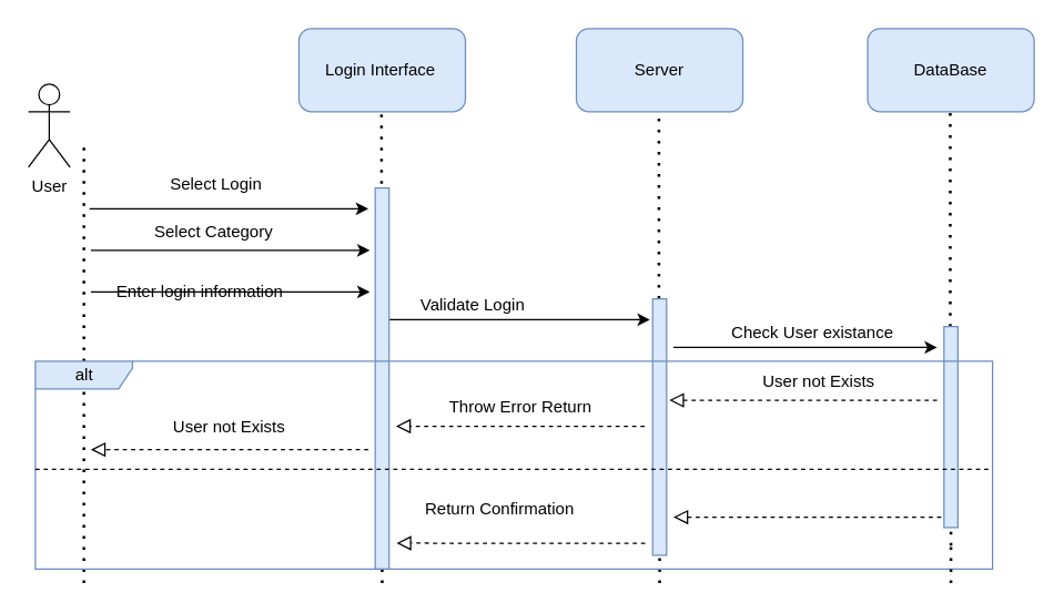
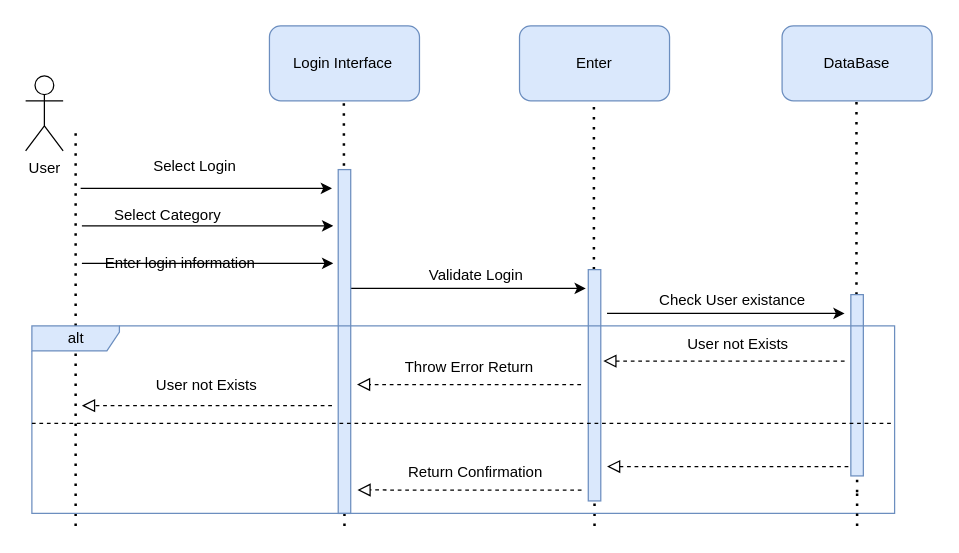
  <mxCell id="0" />
  <mxCell id="1" parent="0" />
  <mxCell id="2" value="User" style="shape=umlActor;verticalLabelPosition=bottom;verticalAlign=top;html=1;outlineConnect=0;" parent="1" vertex="1"><mxGeometry x="20" y="60" width="30" height="60" as="geometry" /></mxCell>
  <mxCell id="3" value="" style="endArrow=none;dashed=1;html=1;dashPattern=1 3;strokeWidth=2;entryX=0.5;entryY=1.333;entryDx=0;entryDy=0;entryPerimeter=0;" parent="1" edge="1"><mxGeometry width="50" height="50" relative="1" as="geometry"><mxPoint x="60" y="420" as="sourcePoint" /><mxPoint x="60" y="102.98" as="targetPoint" /><Array as="points" /></mxGeometry></mxCell>
  <mxCell id="4" value="" style="endArrow=classic;html=1;" parent="1" edge="1"><mxGeometry width="50" height="50" relative="1" as="geometry"><mxPoint x="64" y="150" as="sourcePoint" /><mxPoint x="265" y="150" as="targetPoint" /><Array as="points" /></mxGeometry></mxCell>
  <mxCell id="5" value="" style="rounded=1;whiteSpace=wrap;html=1;fillColor=#dae8fc;strokeColor=#6c8ebf;" parent="1" vertex="1"><mxGeometry x="215" y="20" width="120" height="60" as="geometry" /></mxCell>
  <mxCell id="6" value="" style="rounded=1;whiteSpace=wrap;html=1;fillColor=#dae8fc;strokeColor=#6c8ebf;" parent="1" vertex="1"><mxGeometry x="415" y="20" width="120" height="60" as="geometry" /></mxCell>
  <mxCell id="7" value="DataBase" style="rounded=1;whiteSpace=wrap;html=1;fillColor=#dae8fc;strokeColor=#6c8ebf;" parent="1" vertex="1"><mxGeometry x="625" y="20" width="120" height="60" as="geometry" /></mxCell>
  <mxCell id="8" value="Login Interface" style="text;html=1;align=center;verticalAlign=middle;whiteSpace=wrap;rounded=0;" parent="1" vertex="1"><mxGeometry x="229" y="35" width="90" height="30" as="geometry" /></mxCell>
- <mxCell id="9" value="Server" style="text;html=1;strokeColor=none;fillColor=none;align=center;verticalAlign=middle;whiteSpace=wrap;rounded=0;" parent="1" vertex="1"><mxGeometry x="445" y="35" width="60" height="30" as="geometry" /></mxCell>
+ <mxCell id="9" value="Enter" style="text;html=1;strokeColor=none;fillColor=none;align=center;verticalAlign=middle;whiteSpace=wrap;rounded=0;" parent="1" vertex="1"><mxGeometry x="445" y="35" width="60" height="30" as="geometry" /></mxCell>
  <mxCell id="10" value="" style="endArrow=none;dashed=1;html=1;dashPattern=1 3;strokeWidth=2;" parent="1" edge="1"><mxGeometry width="50" height="50" relative="1" as="geometry"><mxPoint x="275" y="420" as="sourcePoint" /><mxPoint x="274.5" y="80" as="targetPoint" /><Array as="points" /></mxGeometry></mxCell>
  <mxCell id="11" value="" style="endArrow=none;dashed=1;html=1;dashPattern=1 3;strokeWidth=2;startArrow=none;" parent="1" source="24" edge="1"><mxGeometry width="50" height="50" relative="1" as="geometry"><mxPoint x="475" y="590" as="sourcePoint" /><mxPoint x="474.5" y="80" as="targetPoint" /><Array as="points" /></mxGeometry></mxCell>
  <mxCell id="12" value="" style="endArrow=none;dashed=1;html=1;dashPattern=1 3;strokeWidth=2;startArrow=none;" parent="1" source="26" edge="1"><mxGeometry width="50" height="50" relative="1" as="geometry"><mxPoint x="685" y="540" as="sourcePoint" /><mxPoint x="684.5" y="80" as="targetPoint" /><Array as="points" /></mxGeometry></mxCell>
  <mxCell id="13" value="" style="endArrow=classic;html=1;" parent="1" edge="1"><mxGeometry width="50" height="50" relative="1" as="geometry"><mxPoint x="65" y="180" as="sourcePoint" /><mxPoint x="266" y="180" as="targetPoint" /><Array as="points" /></mxGeometry></mxCell>
  <mxCell id="14" value="" style="endArrow=classic;html=1;" parent="1" edge="1"><mxGeometry width="50" height="50" relative="1" as="geometry"><mxPoint x="65" y="210" as="sourcePoint" /><mxPoint x="266" y="210" as="targetPoint" /><Array as="points" /></mxGeometry></mxCell>
  <mxCell id="15" value="Select Login" style="text;html=1;align=center;verticalAlign=middle;resizable=0;points=[];autosize=1;strokeColor=none;fillColor=none;" parent="1" vertex="1"><mxGeometry x="110" y="118" width="90" height="30" as="geometry" /></mxCell>
- <mxCell id="16" value="Select Category&amp;nbsp;" style="text;html=1;align=center;verticalAlign=middle;resizable=0;points=[];autosize=1;strokeColor=none;fillColor=none;" parent="1" vertex="1"><mxGeometry x="100" y="152" width="110" height="30" as="geometry" /></mxCell>
+ <mxCell id="16" value="Select Category&amp;nbsp;" style="text;html=1;align=center;verticalAlign=middle;resizable=0;points=[];autosize=1;strokeColor=none;fillColor=none;" parent="1" vertex="1"><mxGeometry x="80" y="157" width="110" height="30" as="geometry" /></mxCell>
  <mxCell id="17" value="Enter login information&amp;nbsp;" style="text;html=1;align=center;verticalAlign=middle;resizable=0;points=[];autosize=1;strokeColor=none;fillColor=none;" parent="1" vertex="1"><mxGeometry x="70" y="195" width="150" height="30" as="geometry" /></mxCell>
  <mxCell id="18" value="" style="endArrow=classic;html=1;" parent="1" edge="1"><mxGeometry width="50" height="50" relative="1" as="geometry"><mxPoint x="278" y="230" as="sourcePoint" /><mxPoint x="468" y="230" as="targetPoint" /><Array as="points" /></mxGeometry></mxCell>
- <mxCell id="19" value="Validate Login" style="text;html=1;align=center;verticalAlign=middle;resizable=0;points=[];autosize=1;strokeColor=none;fillColor=none;" parent="1" vertex="1"><mxGeometry x="290" y="205" width="100" height="30" as="geometry" /></mxCell>
+ <mxCell id="19" value="Validate Login" style="text;html=1;align=center;verticalAlign=middle;resizable=0;points=[];autosize=1;strokeColor=none;fillColor=none;" parent="1" vertex="1"><mxGeometry x="330" y="205" width="100" height="30" as="geometry" /></mxCell>
  <mxCell id="20" value="" style="endArrow=classic;html=1;" parent="1" edge="1"><mxGeometry width="50" height="50" relative="1" as="geometry"><mxPoint x="485" y="250" as="sourcePoint" /><mxPoint x="675" y="250" as="targetPoint" /><Array as="points" /></mxGeometry></mxCell>
  <mxCell id="21" value="Check User existance" style="text;html=1;align=center;verticalAlign=middle;resizable=0;points=[];autosize=1;strokeColor=none;fillColor=none;" parent="1" vertex="1"><mxGeometry x="515" y="225" width="140" height="30" as="geometry" /></mxCell>
  <mxCell id="22" value="" style="html=1;points=[];perimeter=orthogonalPerimeter;fillColor=#dae8fc;strokeColor=#6c8ebf;" parent="1" vertex="1"><mxGeometry x="270" y="135" width="10" height="275" as="geometry" /></mxCell>
  <mxCell id="23" value="" style="endArrow=none;dashed=1;html=1;dashPattern=1 3;strokeWidth=2;" parent="1" target="24" edge="1"><mxGeometry width="50" height="50" relative="1" as="geometry"><mxPoint x="475" y="420" as="sourcePoint" /><mxPoint x="474.5" y="80" as="targetPoint" /><Array as="points" /></mxGeometry></mxCell>
  <mxCell id="24" value="" style="html=1;points=[];perimeter=orthogonalPerimeter;fillColor=#dae8fc;strokeColor=#6c8ebf;" parent="1" vertex="1"><mxGeometry x="470" y="215" width="10" height="185" as="geometry" /></mxCell>
  <mxCell id="25" value="" style="endArrow=none;dashed=1;html=1;dashPattern=1 3;strokeWidth=2;startArrow=none;" parent="1" target="26" edge="1"><mxGeometry width="50" height="50" relative="1" as="geometry"><mxPoint x="685" y="393.13" as="sourcePoint" /><mxPoint x="684.5" y="80" as="targetPoint" /><Array as="points" /></mxGeometry></mxCell>
  <mxCell id="26" value="" style="html=1;points=[];perimeter=orthogonalPerimeter;fillColor=#dae8fc;strokeColor=#6c8ebf;" parent="1" vertex="1"><mxGeometry x="680" y="235" width="10" height="145" as="geometry" /></mxCell>
  <mxCell id="27" value="alt" style="shape=umlFrame;tabWidth=110;tabHeight=30;tabPosition=left;html=1;boundedLbl=1;labelInHeader=1;width=70;height=20;fillColor=#dae8fc;strokeColor=#6c8ebf;" parent="1" vertex="1"><mxGeometry x="25" y="260" width="690" height="150" as="geometry" /></mxCell>
  <mxCell id="28" value="" style="line;strokeWidth=1;dashed=1;labelPosition=center;verticalLabelPosition=bottom;align=left;verticalAlign=top;spacingLeft=20;spacingTop=15;" parent="27" vertex="1"><mxGeometry y="75" width="690" height="6.0" as="geometry" /></mxCell>
  <mxCell id="29" value="" style="endArrow=block;startArrow=none;endFill=0;startFill=0;endSize=8;html=1;verticalAlign=bottom;dashed=1;labelBackgroundColor=none;" parent="27" edge="1"><mxGeometry width="160" relative="1" as="geometry"><mxPoint x="650" y="28.125" as="sourcePoint" /><mxPoint x="457" y="28.125" as="targetPoint" /></mxGeometry></mxCell>
  <mxCell id="30" value="User not Exists" style="text;html=1;strokeColor=none;fillColor=none;align=center;verticalAlign=middle;whiteSpace=wrap;rounded=0;" parent="27" vertex="1"><mxGeometry x="520" y="0.938" width="90" height="28.125" as="geometry" /></mxCell>
  <mxCell id="31" value="" style="endArrow=block;startArrow=none;endFill=0;startFill=0;endSize=8;html=1;verticalAlign=bottom;dashed=1;labelBackgroundColor=none;exitX=0.638;exitY=0.313;exitDx=0;exitDy=0;exitPerimeter=0;" parent="27" edge="1"><mxGeometry width="160" relative="1" as="geometry"><mxPoint x="439.22" y="46.95" as="sourcePoint" /><mxPoint x="260" y="46.875" as="targetPoint" /></mxGeometry></mxCell>
  <mxCell id="32" value="Throw Error Return" style="text;html=1;strokeColor=none;fillColor=none;align=center;verticalAlign=middle;whiteSpace=wrap;rounded=0;" parent="27" vertex="1"><mxGeometry x="290" y="18.75" width="120" height="28.125" as="geometry" /></mxCell>
  <mxCell id="33" value="" style="endArrow=block;startArrow=none;endFill=0;startFill=0;endSize=8;html=1;verticalAlign=bottom;dashed=1;labelBackgroundColor=none;entryX=0.058;entryY=0.438;entryDx=0;entryDy=0;entryPerimeter=0;" parent="27" edge="1"><mxGeometry width="160" relative="1" as="geometry"><mxPoint x="240" y="63.75" as="sourcePoint" /><mxPoint x="40.02" y="63.825" as="targetPoint" /></mxGeometry></mxCell>
  <mxCell id="34" value="User not Exists" style="text;html=1;strokeColor=none;fillColor=none;align=center;verticalAlign=middle;whiteSpace=wrap;rounded=0;" parent="27" vertex="1"><mxGeometry x="90" y="33.75" width="100" height="28.125" as="geometry" /></mxCell>
  <mxCell id="35" value="" style="endArrow=block;startArrow=none;endFill=0;startFill=0;endSize=8;html=1;verticalAlign=bottom;dashed=1;labelBackgroundColor=none;" parent="27" edge="1"><mxGeometry width="160" relative="1" as="geometry"><mxPoint x="653" y="112.5" as="sourcePoint" /><mxPoint x="460.0" y="112.5" as="targetPoint" /></mxGeometry></mxCell>
  <mxCell id="36" value="" style="endArrow=block;startArrow=none;endFill=0;startFill=0;endSize=8;html=1;verticalAlign=bottom;dashed=1;labelBackgroundColor=none;exitX=0.638;exitY=0.313;exitDx=0;exitDy=0;exitPerimeter=0;" parent="27" edge="1"><mxGeometry width="160" relative="1" as="geometry"><mxPoint x="439.61" y="131.325" as="sourcePoint" /><mxPoint x="260.39" y="131.25" as="targetPoint" /></mxGeometry></mxCell>
- <mxCell id="37" value="Return Confirmation" style="text;html=1;strokeColor=none;fillColor=none;align=center;verticalAlign=middle;whiteSpace=wrap;rounded=0;" parent="27" vertex="1"><mxGeometry x="280" y="93.125" width="110" height="28.125" as="geometry" /></mxCell>
+ <mxCell id="37" value="Return Confirmation" style="text;html=1;strokeColor=none;fillColor=none;align=center;verticalAlign=middle;whiteSpace=wrap;rounded=0;" parent="27" vertex="1"><mxGeometry x="300" y="103.125" width="110" height="28.125" as="geometry" /></mxCell>
  <mxCell id="38" value="" style="endArrow=none;dashed=1;html=1;dashPattern=1 3;strokeWidth=2;" parent="1" edge="1"><mxGeometry width="50" height="50" relative="1" as="geometry"><mxPoint x="685" y="420" as="sourcePoint" /><mxPoint x="685" y="393.13" as="targetPoint" /><Array as="points" /></mxGeometry></mxCell>
